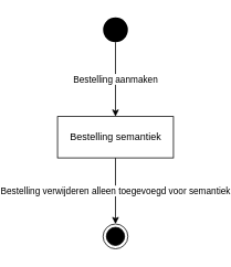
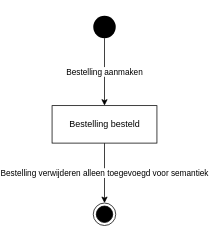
  <mxCell id="0" />
  <mxCell id="1" parent="0" />
  <mxCell id="2" value="Bestelling verwijderen alleen toegevoegd voor semantiek" style="edgeStyle=orthogonalEdgeStyle;rounded=0;orthogonalLoop=1;jettySize=auto;html=1;exitX=0.5;exitY=1;exitDx=0;exitDy=0;entryX=0.5;entryY=0;entryDx=0;entryDy=0;" edge="1" parent="1" source="3" target="6"><mxGeometry relative="1" as="geometry" /></mxCell>
- <mxCell id="3" value="Bestelling semantiek" style="html=1;" vertex="1" parent="1"><mxGeometry x="20" y="140" width="140" height="50" as="geometry" /></mxCell>
+ <mxCell id="3" value="Bestelling besteld" style="html=1;" vertex="1" parent="1"><mxGeometry x="20" y="140" width="140" height="50" as="geometry" /></mxCell>
  <mxCell id="4" value="Bestelling aanmaken" style="edgeStyle=orthogonalEdgeStyle;rounded=0;orthogonalLoop=1;jettySize=auto;html=1;entryX=0.5;entryY=0;entryDx=0;entryDy=0;" edge="1" parent="1" source="5" target="3"><mxGeometry relative="1" as="geometry" /></mxCell>
  <mxCell id="5" value="" style="ellipse;fillColor=#000000;strokeColor=none;" vertex="1" parent="1"><mxGeometry x="75" y="20" width="30" height="30" as="geometry" /></mxCell>
  <mxCell id="6" value="" style="ellipse;html=1;shape=endState;fillColor=#000000;strokeColor=#000000;" vertex="1" parent="1"><mxGeometry x="75" y="270" width="30" height="30" as="geometry" /></mxCell>
